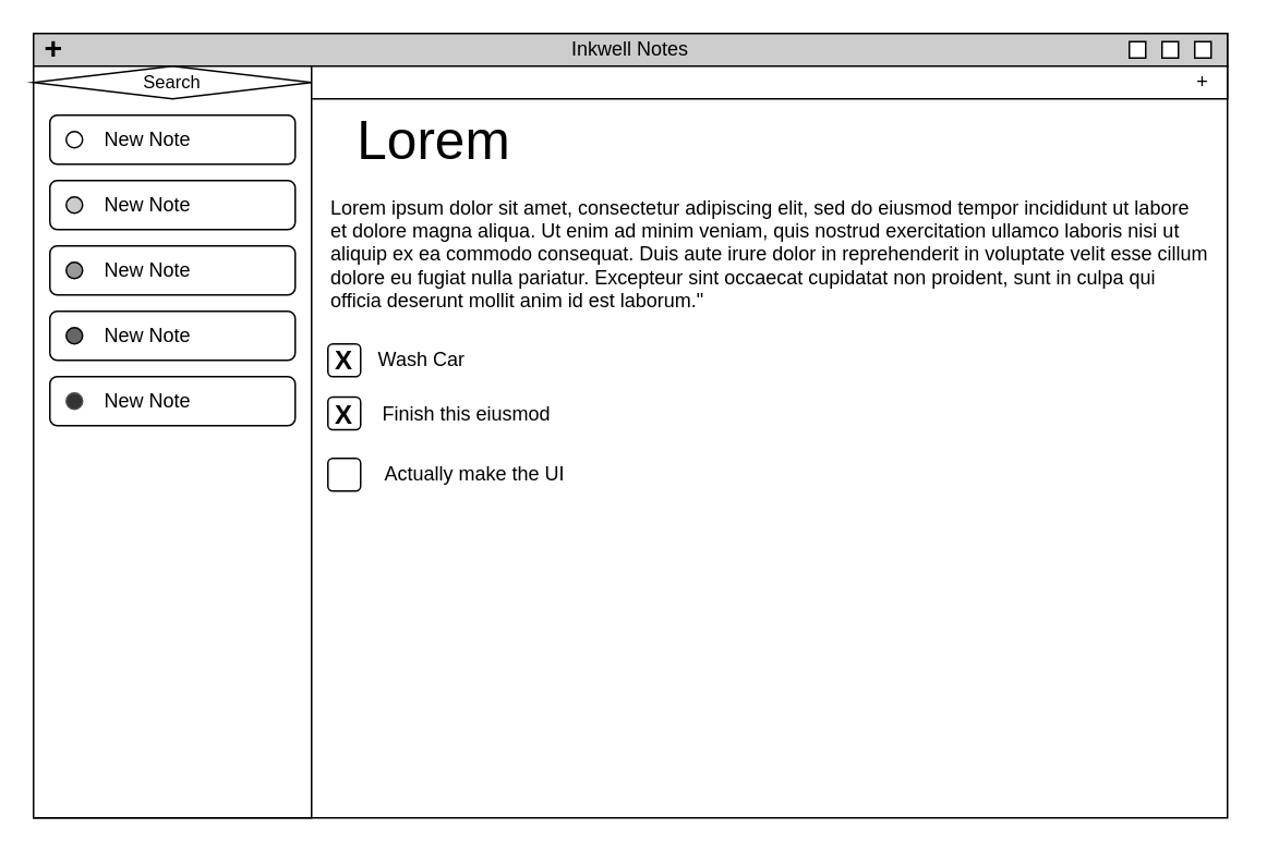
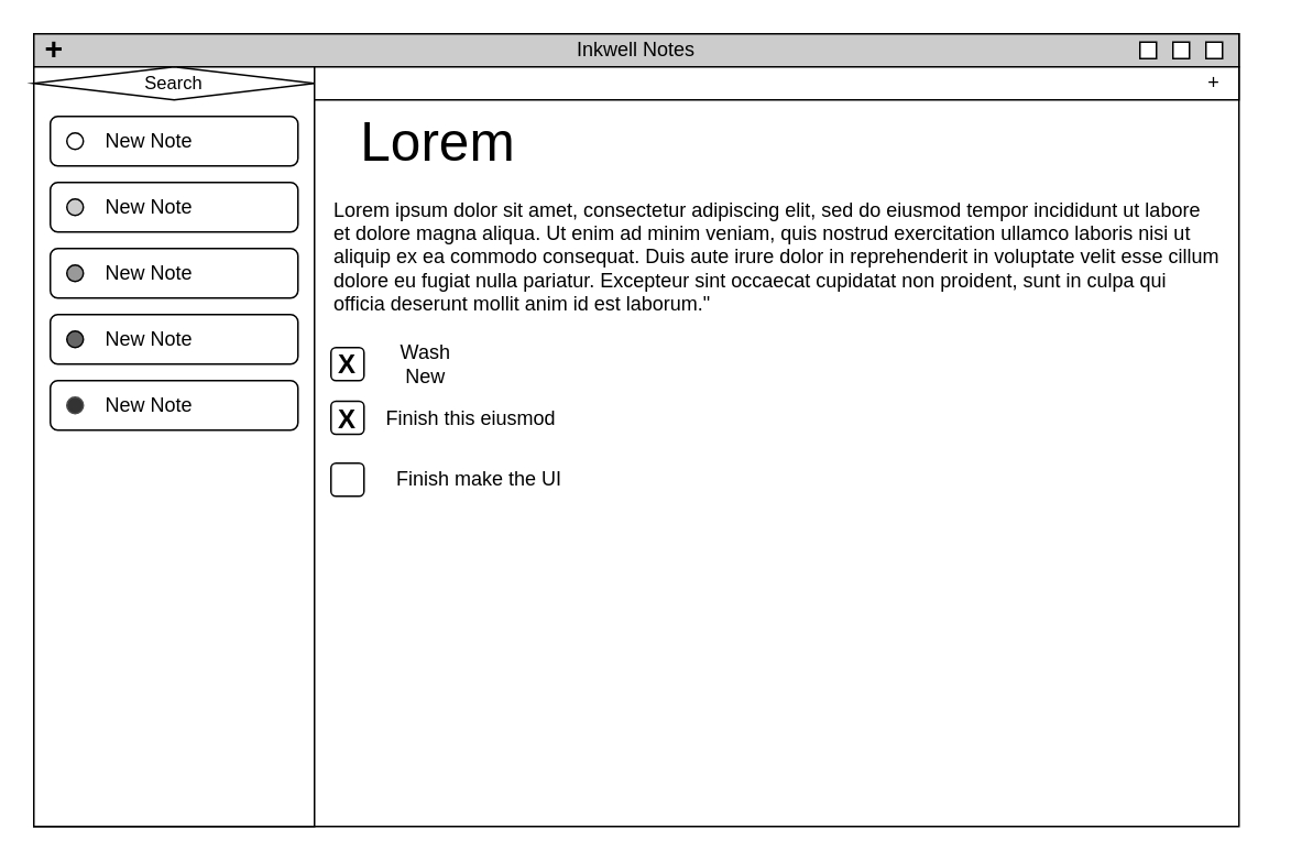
  <mxCell id="0" />
  <mxCell id="1" parent="0" />
  <mxCell id="2" value="" style="rounded=0;whiteSpace=wrap;html=1;" parent="1" vertex="1"><mxGeometry x="20" y="20" width="730" height="480" as="geometry" /></mxCell>
  <mxCell id="3" value="Inkwell Notes" style="rounded=0;whiteSpace=wrap;html=1;fillColor=#cccccc;" parent="1" vertex="1"><mxGeometry x="20" y="20" width="730" height="20" as="geometry" /></mxCell>
  <mxCell id="4" value="" style="rounded=0;whiteSpace=wrap;html=1;" parent="1" vertex="1"><mxGeometry x="730" y="25" width="10" height="10" as="geometry" /></mxCell>
  <mxCell id="5" value="" style="rounded=0;whiteSpace=wrap;html=1;" parent="1" vertex="1"><mxGeometry x="710" y="25" width="10" height="10" as="geometry" /></mxCell>
  <mxCell id="6" value="" style="rounded=0;whiteSpace=wrap;html=1;" parent="1" vertex="1"><mxGeometry x="690" y="25" width="10" height="10" as="geometry" /></mxCell>
  <mxCell id="7" value="" style="rounded=0;whiteSpace=wrap;html=1;" parent="1" vertex="1"><mxGeometry x="20" y="40" width="170" height="460" as="geometry" /></mxCell>
  <mxCell id="8" value="&lt;b&gt;&lt;font style=&quot;font-size: 19px;&quot;&gt;+&lt;/font&gt;&lt;/b&gt;" style="text;html=1;strokeColor=none;fillColor=none;align=center;verticalAlign=middle;whiteSpace=wrap;rounded=0;" parent="1" vertex="1"><mxGeometry x="25" y="20" width="15" height="20" as="geometry" /></mxCell>
  <mxCell id="9" value="&lt;font style=&quot;font-size: 11px;&quot;&gt;Search&lt;/font&gt;" style="rhombus;whiteSpace=wrap;html=1;" vertex="1" parent="1"><mxGeometry x="20" y="40" width="170" height="20" as="geometry" /></mxCell>
  <mxCell id="10" value="" style="group" vertex="1" connectable="0" parent="1"><mxGeometry x="30" y="70" width="150" height="190" as="geometry" /></mxCell>
  <mxCell id="11" value="" style="rounded=1;whiteSpace=wrap;html=1;" parent="10" vertex="1"><mxGeometry width="150" height="30" as="geometry" /></mxCell>
  <mxCell id="12" value="" style="ellipse;whiteSpace=wrap;html=1;aspect=fixed;labelBackgroundColor=none;gradientColor=none;shadow=0;fillColor=#FFFFFF;" parent="10" vertex="1"><mxGeometry x="10" y="10" width="10" height="10" as="geometry" /></mxCell>
  <mxCell id="13" value="New Note" style="text;html=1;strokeColor=none;fillColor=none;align=center;verticalAlign=middle;whiteSpace=wrap;rounded=0;" parent="10" vertex="1"><mxGeometry x="30" width="60" height="30" as="geometry" /></mxCell>
  <mxCell id="14" value="" style="rounded=1;whiteSpace=wrap;html=1;" parent="10" vertex="1"><mxGeometry y="40" width="150" height="30" as="geometry" /></mxCell>
  <mxCell id="15" value="" style="ellipse;whiteSpace=wrap;html=1;aspect=fixed;fillColor=#CCCCCC;" parent="10" vertex="1"><mxGeometry x="10" y="50" width="10" height="10" as="geometry" /></mxCell>
  <mxCell id="16" value="New Note" style="text;html=1;strokeColor=none;fillColor=none;align=center;verticalAlign=middle;whiteSpace=wrap;rounded=0;" parent="10" vertex="1"><mxGeometry x="30" y="40" width="60" height="30" as="geometry" /></mxCell>
  <mxCell id="17" value="" style="rounded=1;whiteSpace=wrap;html=1;" parent="10" vertex="1"><mxGeometry y="80" width="150" height="30" as="geometry" /></mxCell>
  <mxCell id="18" value="" style="ellipse;whiteSpace=wrap;html=1;aspect=fixed;fillColor=#999999;" parent="10" vertex="1"><mxGeometry x="10" y="90" width="10" height="10" as="geometry" /></mxCell>
  <mxCell id="19" value="New Note" style="text;html=1;strokeColor=none;fillColor=none;align=center;verticalAlign=middle;whiteSpace=wrap;rounded=0;" parent="10" vertex="1"><mxGeometry x="30" y="80" width="60" height="30" as="geometry" /></mxCell>
  <mxCell id="20" value="" style="rounded=1;whiteSpace=wrap;html=1;" parent="10" vertex="1"><mxGeometry y="120" width="150" height="30" as="geometry" /></mxCell>
  <mxCell id="21" value="" style="ellipse;whiteSpace=wrap;html=1;aspect=fixed;fillColor=#666666;" parent="10" vertex="1"><mxGeometry x="10" y="130" width="10" height="10" as="geometry" /></mxCell>
  <mxCell id="22" value="New Note" style="text;html=1;strokeColor=none;fillColor=none;align=center;verticalAlign=middle;whiteSpace=wrap;rounded=0;" parent="10" vertex="1"><mxGeometry x="30" y="120" width="60" height="30" as="geometry" /></mxCell>
  <mxCell id="23" value="" style="rounded=1;whiteSpace=wrap;html=1;" parent="10" vertex="1"><mxGeometry y="160" width="150" height="30" as="geometry" /></mxCell>
  <mxCell id="24" value="" style="ellipse;whiteSpace=wrap;html=1;aspect=fixed;strokeColor=#4D4D4D;fillColor=#333333;" parent="10" vertex="1"><mxGeometry x="10" y="170" width="10" height="10" as="geometry" /></mxCell>
  <mxCell id="25" value="New Note" style="text;html=1;strokeColor=none;fillColor=none;align=center;verticalAlign=middle;whiteSpace=wrap;rounded=0;" parent="10" vertex="1"><mxGeometry x="30" y="160" width="60" height="30" as="geometry" /></mxCell>
  <mxCell id="26" value="" style="group" vertex="1" connectable="0" parent="1"><mxGeometry x="200" y="70" width="560" height="232.5" as="geometry" /></mxCell>
  <mxCell id="27" value="&lt;font style=&quot;font-size: 33px;&quot;&gt;Lorem&lt;/font&gt;" style="text;html=1;strokeColor=none;fillColor=none;align=center;verticalAlign=middle;whiteSpace=wrap;rounded=0;" parent="26" vertex="1"><mxGeometry width="130" height="30" as="geometry" /></mxCell>
  <mxCell id="28" value="Lorem ipsum dolor sit amet, consectetur adipiscing elit, sed do eiusmod tempor incididunt ut labore et dolore magna aliqua. Ut enim ad minim veniam, quis nostrud exercitation ullamco laboris nisi ut aliquip ex ea commodo consequat. Duis aute irure dolor in reprehenderit in voluptate velit esse cillum dolore eu fugiat nulla pariatur. Excepteur sint occaecat cupidatat non proident, sunt in culpa qui officia deserunt mollit anim id est laborum.&quot;" style="text;html=1;strokeColor=none;fillColor=none;align=left;verticalAlign=middle;whiteSpace=wrap;rounded=0;" parent="26" vertex="1"><mxGeometry y="20" width="540" height="130" as="geometry" /></mxCell>
  <mxCell id="29" value="" style="rounded=1;whiteSpace=wrap;html=1;" parent="26" vertex="1"><mxGeometry y="140" width="20" height="20" as="geometry" /></mxCell>
- <mxCell id="30" value="&lt;font style=&quot;font-size: 12px;&quot;&gt;Wash Car&lt;br&gt;&lt;/font&gt;" style="text;html=1;strokeColor=none;fillColor=none;align=center;verticalAlign=middle;whiteSpace=wrap;rounded=0;" parent="26" vertex="1"><mxGeometry x="30" y="137.5" width="55" height="25" as="geometry" /></mxCell>
+ <mxCell id="30" value="&lt;font style=&quot;font-size: 12px;&quot;&gt;Wash New&lt;br&gt;&lt;/font&gt;" style="text;html=1;strokeColor=none;fillColor=none;align=center;verticalAlign=middle;whiteSpace=wrap;rounded=0;" parent="26" vertex="1"><mxGeometry x="30" y="137.5" width="55" height="25" as="geometry" /></mxCell>
  <mxCell id="31" value="" style="rounded=1;whiteSpace=wrap;html=1;labelBackgroundColor=none;labelBorderColor=none;" parent="26" vertex="1"><mxGeometry y="172.5" width="20" height="20" as="geometry" /></mxCell>
  <mxCell id="32" value="Finish this eiusmod" style="text;html=1;strokeColor=none;fillColor=none;align=center;verticalAlign=middle;whiteSpace=wrap;rounded=0;" parent="26" vertex="1"><mxGeometry x="30" y="170" width="110" height="25" as="geometry" /></mxCell>
  <mxCell id="33" value="" style="rounded=1;whiteSpace=wrap;html=1;" parent="26" vertex="1"><mxGeometry y="210" width="20" height="20" as="geometry" /></mxCell>
- <mxCell id="34" value="Actually make the UI" style="text;html=1;strokeColor=none;fillColor=none;align=center;verticalAlign=middle;whiteSpace=wrap;rounded=0;" parent="26" vertex="1"><mxGeometry x="30" y="207.5" width="120" height="25" as="geometry" /></mxCell>
+ <mxCell id="34" value="Finish make the UI" style="text;html=1;strokeColor=none;fillColor=none;align=center;verticalAlign=middle;whiteSpace=wrap;rounded=0;" parent="26" vertex="1"><mxGeometry x="30" y="207.5" width="120" height="25" as="geometry" /></mxCell>
  <mxCell id="35" value="&lt;b&gt;&lt;font style=&quot;font-size: 16px;&quot;&gt;X&lt;/font&gt;&lt;/b&gt;" style="text;html=1;strokeColor=none;fillColor=none;align=center;verticalAlign=middle;whiteSpace=wrap;rounded=0;" parent="26" vertex="1"><mxGeometry x="5" y="142.5" width="10" height="15" as="geometry" /></mxCell>
  <mxCell id="36" value="&lt;b&gt;&lt;font style=&quot;font-size: 16px;&quot;&gt;X&lt;/font&gt;&lt;/b&gt;" style="text;html=1;strokeColor=none;fillColor=none;align=center;verticalAlign=middle;whiteSpace=wrap;rounded=0;" parent="26" vertex="1"><mxGeometry x="5" y="175" width="10" height="15" as="geometry" /></mxCell>
  <mxCell id="37" value="" style="rounded=0;whiteSpace=wrap;html=1;" vertex="1" parent="26"><mxGeometry x="-10" y="-30" width="560" height="20" as="geometry" /></mxCell>
  <mxCell id="38" value="+" style="text;html=1;strokeColor=none;fillColor=none;align=center;verticalAlign=middle;whiteSpace=wrap;rounded=0;" vertex="1" parent="1"><mxGeometry x="730" y="47.5" width="10" height="5" as="geometry" /></mxCell>
